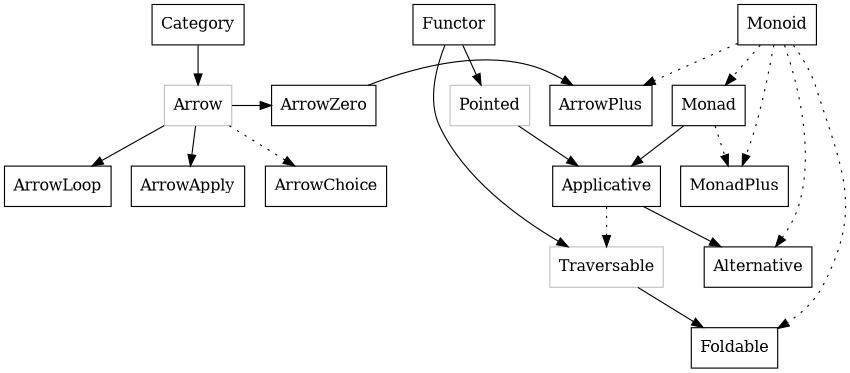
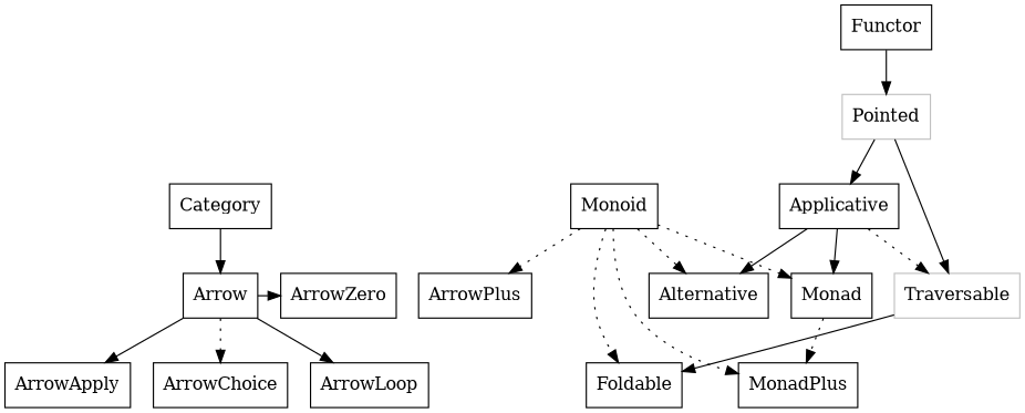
  digraph {
    node [shape=box]
-   Arrow [color=grey]
+   Arrow
    ArrowZero
    ArrowPlus
    ArrowApply
    ArrowChoice
    ArrowLoop
    Pointed [color=grey]
    Applicative
    Functor
    Traversable [color=grey]
    Foldable
    Monad
    Alternative
    MonadPlus
    Monoid
    Category
    subgraph sub_1 {
      rank=same
      Arrow
      ArrowZero
      ArrowPlus
    }
    Arrow -> ArrowZero
    Arrow -> ArrowApply
    Arrow -> ArrowChoice [style=dotted]
    Arrow -> ArrowLoop
-   ArrowZero -> ArrowPlus
    Pointed -> Applicative
    Applicative -> Traversable [style=dotted]
-   Monad -> Applicative
+   Applicative -> Monad
    Applicative -> Alternative
    Functor -> Pointed
-   Functor -> Traversable
+   Pointed -> Traversable
    Traversable -> Foldable
    Monad -> MonadPlus [style=dotted]
    Monoid -> ArrowPlus [style=dotted]
    Monoid -> Foldable [style=dotted]
    Monoid -> Monad [style=dotted]
    Monoid -> Alternative [style=dotted]
    Monoid -> MonadPlus [style=dotted]
    Category -> Arrow
  }
